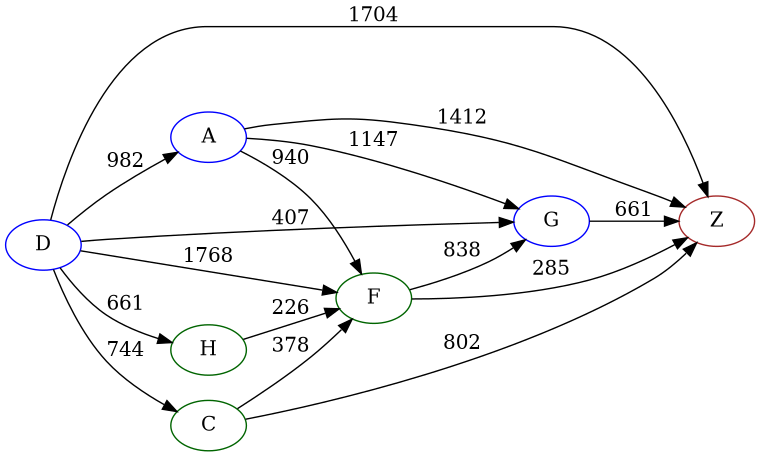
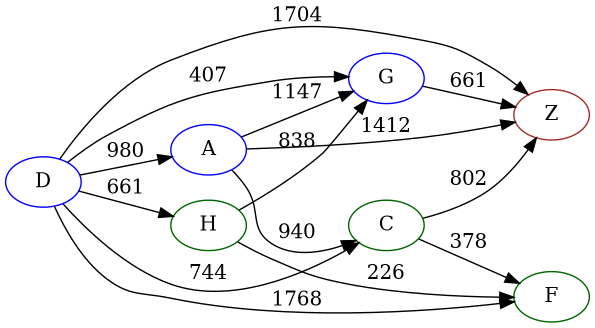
  digraph {
    rankdir=LR
    node [color=blue]
    D
    A
    Z [color=brown]
    H [color=darkgreen]
    G
    C [color=darkgreen]
    F [color=darkgreen]
-   D -> A [label=982]
+   D -> A [label=980]
    D -> Z [label=1704]
    D -> H [label=661]
    D -> G [label=407]
    D -> C [label=744]
    D -> F [label=1768]
    A -> Z [label=1412]
    A -> G [label=1147]
-   A -> F [label=940]
+   A -> C [label=940]
    H -> F [label=226]
    G -> Z [label=661]
    C -> Z [label=802]
    C -> F [label=378]
-   F -> Z [label=285]
-   F -> G [label=838]
+   H -> G [label=838]
  }
